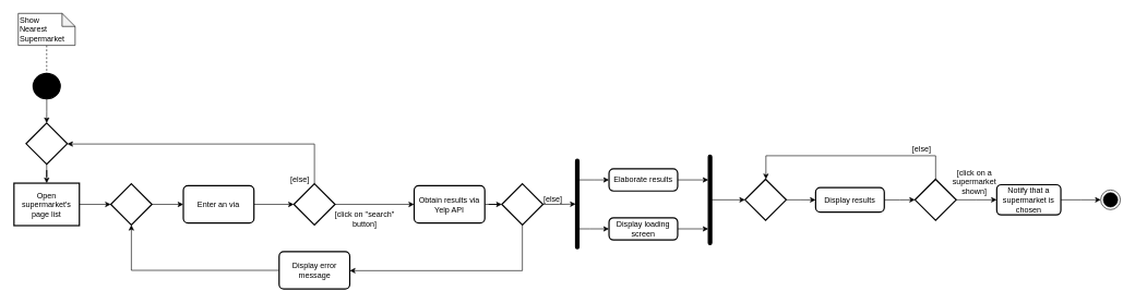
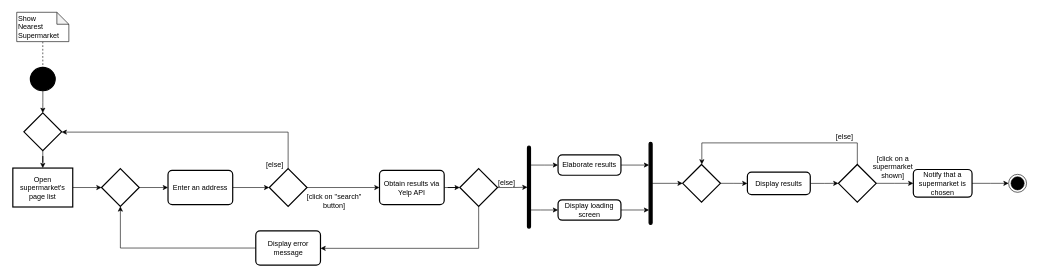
  <mxCell id="0" />
  <mxCell id="1" parent="0" />
  <mxCell id="2" style="edgeStyle=orthogonalEdgeStyle;rounded=0;orthogonalLoop=1;jettySize=auto;html=1;endArrow=none;endFill=0;dashed=1;" parent="1" source="3" target="5" edge="1"><mxGeometry relative="1" as="geometry" /></mxCell>
  <mxCell id="3" value="Show&lt;br&gt;Nearest&lt;br&gt;Supermarket" style="shape=note;whiteSpace=wrap;html=1;backgroundOutline=1;darkOpacity=0.05;size=20;align=left;" parent="1" vertex="1"><mxGeometry x="26.5" y="20" width="87" height="49" as="geometry" /></mxCell>
  <mxCell id="4" style="edgeStyle=orthogonalEdgeStyle;rounded=0;orthogonalLoop=1;jettySize=auto;html=1;" parent="1" source="5" target="14" edge="1"><mxGeometry relative="1" as="geometry" /></mxCell>
  <mxCell id="5" value="" style="strokeWidth=2;html=1;shape=mxgraph.flowchart.start_2;whiteSpace=wrap;fillColor=#000000;" parent="1" vertex="1"><mxGeometry x="49.25" y="112" width="41.5" height="39" as="geometry" /></mxCell>
  <mxCell id="6" style="edgeStyle=orthogonalEdgeStyle;rounded=0;orthogonalLoop=1;jettySize=auto;html=1;" parent="1" source="7" target="32" edge="1"><mxGeometry relative="1" as="geometry" /></mxCell>
  <mxCell id="7" value="Open supermarket's page list" style="whiteSpace=wrap;html=1;absoluteArcSize=1;arcSize=14;strokeWidth=2;rounded=0;" parent="1" vertex="1"><mxGeometry x="20" y="280" width="100" height="65" as="geometry" /></mxCell>
  <mxCell id="8" style="edgeStyle=orthogonalEdgeStyle;rounded=0;orthogonalLoop=1;jettySize=auto;html=1;" parent="1" source="9" target="12" edge="1"><mxGeometry relative="1" as="geometry" /></mxCell>
- <mxCell id="9" value="Enter an via" style="rounded=1;whiteSpace=wrap;html=1;absoluteArcSize=1;arcSize=14;strokeWidth=2;" parent="1" vertex="1"><mxGeometry x="279" y="284" width="108" height="57" as="geometry" /></mxCell>
+ <mxCell id="9" value="Enter an address" style="rounded=1;whiteSpace=wrap;html=1;absoluteArcSize=1;arcSize=14;strokeWidth=2;" parent="1" vertex="1"><mxGeometry x="279" y="284" width="108" height="57" as="geometry" /></mxCell>
  <mxCell id="10" style="edgeStyle=orthogonalEdgeStyle;rounded=0;orthogonalLoop=1;jettySize=auto;html=1;" parent="1" source="12" target="18" edge="1"><mxGeometry relative="1" as="geometry"><mxPoint x="587" y="312.5" as="targetPoint" /></mxGeometry></mxCell>
  <mxCell id="11" style="edgeStyle=orthogonalEdgeStyle;rounded=0;orthogonalLoop=1;jettySize=auto;html=1;" parent="1" source="12" target="14" edge="1"><mxGeometry relative="1" as="geometry"><Array as="points"><mxPoint x="480" y="220" /></Array></mxGeometry></mxCell>
  <mxCell id="12" value="" style="strokeWidth=2;html=1;shape=mxgraph.flowchart.decision;whiteSpace=wrap;" parent="1" vertex="1"><mxGeometry x="448" y="281" width="63" height="63" as="geometry" /></mxCell>
  <mxCell id="13" style="edgeStyle=orthogonalEdgeStyle;rounded=0;orthogonalLoop=1;jettySize=auto;html=1;" parent="1" source="14" target="7" edge="1"><mxGeometry relative="1" as="geometry" /></mxCell>
  <mxCell id="14" value="" style="strokeWidth=2;html=1;shape=mxgraph.flowchart.decision;whiteSpace=wrap;" parent="1" vertex="1"><mxGeometry x="38.5" y="188" width="63" height="63" as="geometry" /></mxCell>
  <mxCell id="15" value="[click on &quot;search&quot; button]" style="text;html=1;strokeColor=none;fillColor=none;align=center;verticalAlign=middle;whiteSpace=wrap;rounded=0;" parent="1" vertex="1"><mxGeometry x="502" y="319" width="109" height="31" as="geometry" /></mxCell>
  <mxCell id="16" value="[else]" style="text;html=1;strokeColor=none;fillColor=none;align=center;verticalAlign=middle;whiteSpace=wrap;rounded=0;" parent="1" vertex="1"><mxGeometry x="436" y="258" width="43" height="31" as="geometry" /></mxCell>
  <mxCell id="17" style="edgeStyle=orthogonalEdgeStyle;rounded=0;orthogonalLoop=1;jettySize=auto;html=1;" parent="1" source="18" target="30" edge="1"><mxGeometry relative="1" as="geometry" /></mxCell>
  <mxCell id="18" value="Obtain results via Yelp API" style="rounded=1;whiteSpace=wrap;html=1;absoluteArcSize=1;arcSize=14;strokeWidth=2;" parent="1" vertex="1"><mxGeometry x="632" y="284" width="108" height="57" as="geometry" /></mxCell>
  <mxCell id="19" style="edgeStyle=orthogonalEdgeStyle;rounded=0;orthogonalLoop=1;jettySize=auto;html=1;entryX=0;entryY=0.5;entryDx=0;entryDy=0;endArrow=classic;endFill=1;" parent="1" source="21" target="23" edge="1"><mxGeometry relative="1" as="geometry"><Array as="points"><mxPoint x="908" y="275" /><mxPoint x="908" y="275" /></Array></mxGeometry></mxCell>
  <mxCell id="20" style="edgeStyle=orthogonalEdgeStyle;rounded=0;orthogonalLoop=1;jettySize=auto;html=1;endArrow=classic;endFill=1;" parent="1" source="21" target="25" edge="1"><mxGeometry relative="1" as="geometry"><mxPoint x="931" y="347" as="targetPoint" /><Array as="points"><mxPoint x="901" y="350" /><mxPoint x="901" y="350" /></Array></mxGeometry></mxCell>
  <mxCell id="21" value="" style="rounded=1;whiteSpace=wrap;html=1;absoluteArcSize=1;arcSize=14;strokeWidth=2;fillColor=#000000;" parent="1" vertex="1"><mxGeometry x="879" y="243.5" width="5" height="137" as="geometry" /></mxCell>
  <mxCell id="22" style="edgeStyle=orthogonalEdgeStyle;rounded=0;orthogonalLoop=1;jettySize=auto;html=1;endArrow=classic;endFill=1;" parent="1" source="23" target="27" edge="1"><mxGeometry relative="1" as="geometry"><Array as="points"><mxPoint x="1077" y="275" /><mxPoint x="1077" y="275" /></Array></mxGeometry></mxCell>
  <mxCell id="23" value="Elaborate results" style="rounded=1;whiteSpace=wrap;html=1;absoluteArcSize=1;arcSize=14;strokeWidth=2;fillColor=#FFFFFF;" parent="1" vertex="1"><mxGeometry x="930" y="258" width="105" height="34" as="geometry" /></mxCell>
  <mxCell id="24" style="edgeStyle=orthogonalEdgeStyle;rounded=0;orthogonalLoop=1;jettySize=auto;html=1;endArrow=classic;endFill=1;" parent="1" source="25" target="27" edge="1"><mxGeometry relative="1" as="geometry"><mxPoint x="1040" y="130" as="targetPoint" /><Array as="points"><mxPoint x="1073" y="350" /><mxPoint x="1073" y="350" /></Array></mxGeometry></mxCell>
  <mxCell id="25" value="Display loading screen" style="rounded=1;whiteSpace=wrap;html=1;absoluteArcSize=1;arcSize=14;strokeWidth=2;fillColor=#FFFFFF;" parent="1" vertex="1"><mxGeometry x="930" y="333" width="105" height="34" as="geometry" /></mxCell>
  <mxCell id="26" style="edgeStyle=orthogonalEdgeStyle;rounded=0;orthogonalLoop=1;jettySize=auto;html=1;" parent="1" source="27" target="44" edge="1"><mxGeometry relative="1" as="geometry"><mxPoint x="1167" y="306" as="targetPoint" /></mxGeometry></mxCell>
  <mxCell id="27" value="" style="rounded=1;whiteSpace=wrap;html=1;absoluteArcSize=1;arcSize=14;strokeWidth=2;fillColor=#000000;" parent="1" vertex="1"><mxGeometry x="1082" y="237" width="5" height="137" as="geometry" /></mxCell>
  <mxCell id="28" style="edgeStyle=orthogonalEdgeStyle;rounded=0;orthogonalLoop=1;jettySize=auto;html=1;entryX=0;entryY=0.5;entryDx=0;entryDy=0;" parent="1" source="30" target="21" edge="1"><mxGeometry relative="1" as="geometry" /></mxCell>
  <mxCell id="29" style="edgeStyle=orthogonalEdgeStyle;rounded=0;orthogonalLoop=1;jettySize=auto;html=1;" parent="1" source="30" target="35" edge="1"><mxGeometry relative="1" as="geometry"><Array as="points"><mxPoint x="798" y="414" /></Array></mxGeometry></mxCell>
  <mxCell id="30" value="" style="strokeWidth=2;html=1;shape=mxgraph.flowchart.decision;whiteSpace=wrap;" parent="1" vertex="1"><mxGeometry x="766" y="281" width="63" height="63" as="geometry" /></mxCell>
  <mxCell id="31" style="edgeStyle=orthogonalEdgeStyle;rounded=0;orthogonalLoop=1;jettySize=auto;html=1;" parent="1" source="32" target="9" edge="1"><mxGeometry relative="1" as="geometry" /></mxCell>
  <mxCell id="32" value="" style="strokeWidth=2;html=1;shape=mxgraph.flowchart.decision;whiteSpace=wrap;" parent="1" vertex="1"><mxGeometry x="168" y="281" width="63" height="63" as="geometry" /></mxCell>
  <mxCell id="33" value="[else]" style="text;html=1;strokeColor=none;fillColor=none;align=center;verticalAlign=middle;whiteSpace=wrap;rounded=0;" parent="1" vertex="1"><mxGeometry x="823" y="288" width="43" height="31" as="geometry" /></mxCell>
  <mxCell id="34" style="edgeStyle=orthogonalEdgeStyle;rounded=0;orthogonalLoop=1;jettySize=auto;html=1;" parent="1" source="35" target="32" edge="1"><mxGeometry relative="1" as="geometry" /></mxCell>
  <mxCell id="35" value="Display error message" style="rounded=1;whiteSpace=wrap;html=1;absoluteArcSize=1;arcSize=14;strokeWidth=2;" parent="1" vertex="1"><mxGeometry x="425.5" y="385" width="108" height="57" as="geometry" /></mxCell>
  <mxCell id="36" style="edgeStyle=orthogonalEdgeStyle;rounded=0;orthogonalLoop=1;jettySize=auto;html=1;" parent="1" source="37" target="40" edge="1"><mxGeometry relative="1" as="geometry" /></mxCell>
  <mxCell id="37" value="Display results" style="rounded=1;whiteSpace=wrap;html=1;absoluteArcSize=1;arcSize=14;strokeWidth=2;fillColor=#FFFFFF;" parent="1" vertex="1"><mxGeometry x="1246" y="286.75" width="105" height="37.5" as="geometry" /></mxCell>
  <mxCell id="38" style="edgeStyle=orthogonalEdgeStyle;rounded=0;orthogonalLoop=1;jettySize=auto;html=1;" parent="1" source="40" target="41" edge="1"><mxGeometry relative="1" as="geometry" /></mxCell>
  <mxCell id="39" style="edgeStyle=orthogonalEdgeStyle;rounded=0;orthogonalLoop=1;jettySize=auto;html=1;" parent="1" source="40" target="44" edge="1"><mxGeometry relative="1" as="geometry"><Array as="points"><mxPoint x="1430" y="238" /><mxPoint x="1170" y="238" /></Array></mxGeometry></mxCell>
  <mxCell id="40" value="" style="strokeWidth=2;html=1;shape=mxgraph.flowchart.decision;whiteSpace=wrap;" parent="1" vertex="1"><mxGeometry x="1398" y="274" width="63" height="63" as="geometry" /></mxCell>
  <mxCell id="41" value="Notify that a supermarket is chosen" style="rounded=1;whiteSpace=wrap;html=1;absoluteArcSize=1;arcSize=14;strokeWidth=2;fillColor=#FFFFFF;" parent="1" vertex="1"><mxGeometry x="1523" y="282.38" width="98" height="46.25" as="geometry" /></mxCell>
  <mxCell id="42" value="[click on a supermarket shown]" style="text;html=1;strokeColor=none;fillColor=none;align=center;verticalAlign=middle;whiteSpace=wrap;rounded=0;" parent="1" vertex="1"><mxGeometry x="1451" y="253" width="76" height="49" as="geometry" /></mxCell>
  <mxCell id="43" style="edgeStyle=orthogonalEdgeStyle;rounded=0;orthogonalLoop=1;jettySize=auto;html=1;" parent="1" source="44" target="37" edge="1"><mxGeometry relative="1" as="geometry" /></mxCell>
  <mxCell id="44" value="" style="strokeWidth=2;html=1;shape=mxgraph.flowchart.decision;whiteSpace=wrap;" parent="1" vertex="1"><mxGeometry x="1138" y="274" width="63" height="63" as="geometry" /></mxCell>
  <mxCell id="45" value="[else]" style="text;html=1;strokeColor=none;fillColor=none;align=center;verticalAlign=middle;whiteSpace=wrap;rounded=0;" parent="1" vertex="1"><mxGeometry x="1387" y="212.5" width="43" height="31" as="geometry" /></mxCell>
  <mxCell id="46" style="edgeStyle=orthogonalEdgeStyle;rounded=0;orthogonalLoop=1;jettySize=auto;html=1;endArrow=classic;endFill=1;" parent="1" source="41" target="47" edge="1"><mxGeometry relative="1" as="geometry"><mxPoint x="1719" y="302.5" as="targetPoint" /><mxPoint x="1660" y="303.029" as="sourcePoint" /></mxGeometry></mxCell>
  <mxCell id="47" value="" style="ellipse;html=1;shape=endState;fillColor=#000000;strokeColor=#000000;" parent="1" vertex="1"><mxGeometry x="1682" y="290.51" width="30" height="30" as="geometry" /></mxCell>
